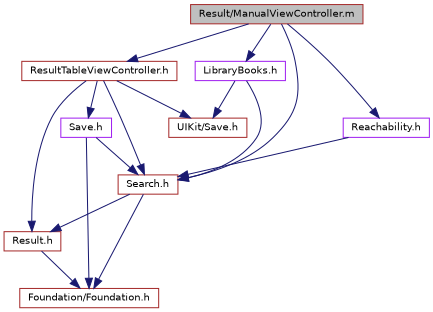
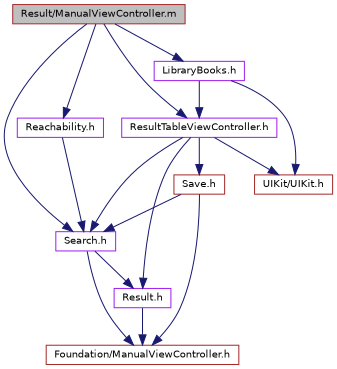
  digraph {
    node [color=purple fillcolor=white fontname=Helvetica fontsize=10 shape=record style=filled]
    edge [color=midnightblue fontname=Helvetica fontsize=10 labelfontname=Helvetica labelfontsize=10 style=solid]
    n1 [color=brown fillcolor=grey75 fontcolor=black height=0.2 label="Result/ManualViewController.m" width=0.4]
    n2 [height=0.2 label="LibraryBooks.h" width=0.4]
-   n3 [color=brown height=0.2 label="Search.h" width=0.4]
+   n3 [height=0.2 label="Search.h" width=0.4]
    n4 [height=0.2 label="Reachability.h" width=0.4]
-   n5 [color=brown height=0.2 label="ResultTableViewController.h" width=0.4]
-   n6 [color=brown height=0.2 label="UIKit/Save.h" width=0.4]
-   n7 [color=brown height=0.2 label="Foundation/Foundation.h" width=0.4]
-   n8 [color=brown height=0.2 label="Result.h" width=0.4]
-   n9 [height=0.2 label="Save.h" width=0.4]
+   n5 [height=0.2 label="ResultTableViewController.h" width=0.4]
+   n6 [color=brown height=0.2 label="UIKit/UIKit.h" width=0.4]
+   n7 [color=brown height=0.2 label="Foundation/ManualViewController.h" width=0.4]
+   n8 [height=0.2 label="Result.h" width=0.4]
+   n9 [color=brown height=0.2 label="Save.h" width=0.4]
    n1 -> n2
    n1 -> n3
    n1 -> n4
    n1 -> n5
-   n2 -> n3
+   n2 -> n5
    n2 -> n6
    n3 -> n7
    n3 -> n8
    n4 -> n3
    n5 -> n3
    n5 -> n6
    n5 -> n8
    n5 -> n9
    n8 -> n7
    n9 -> n3
    n9 -> n7
  }
